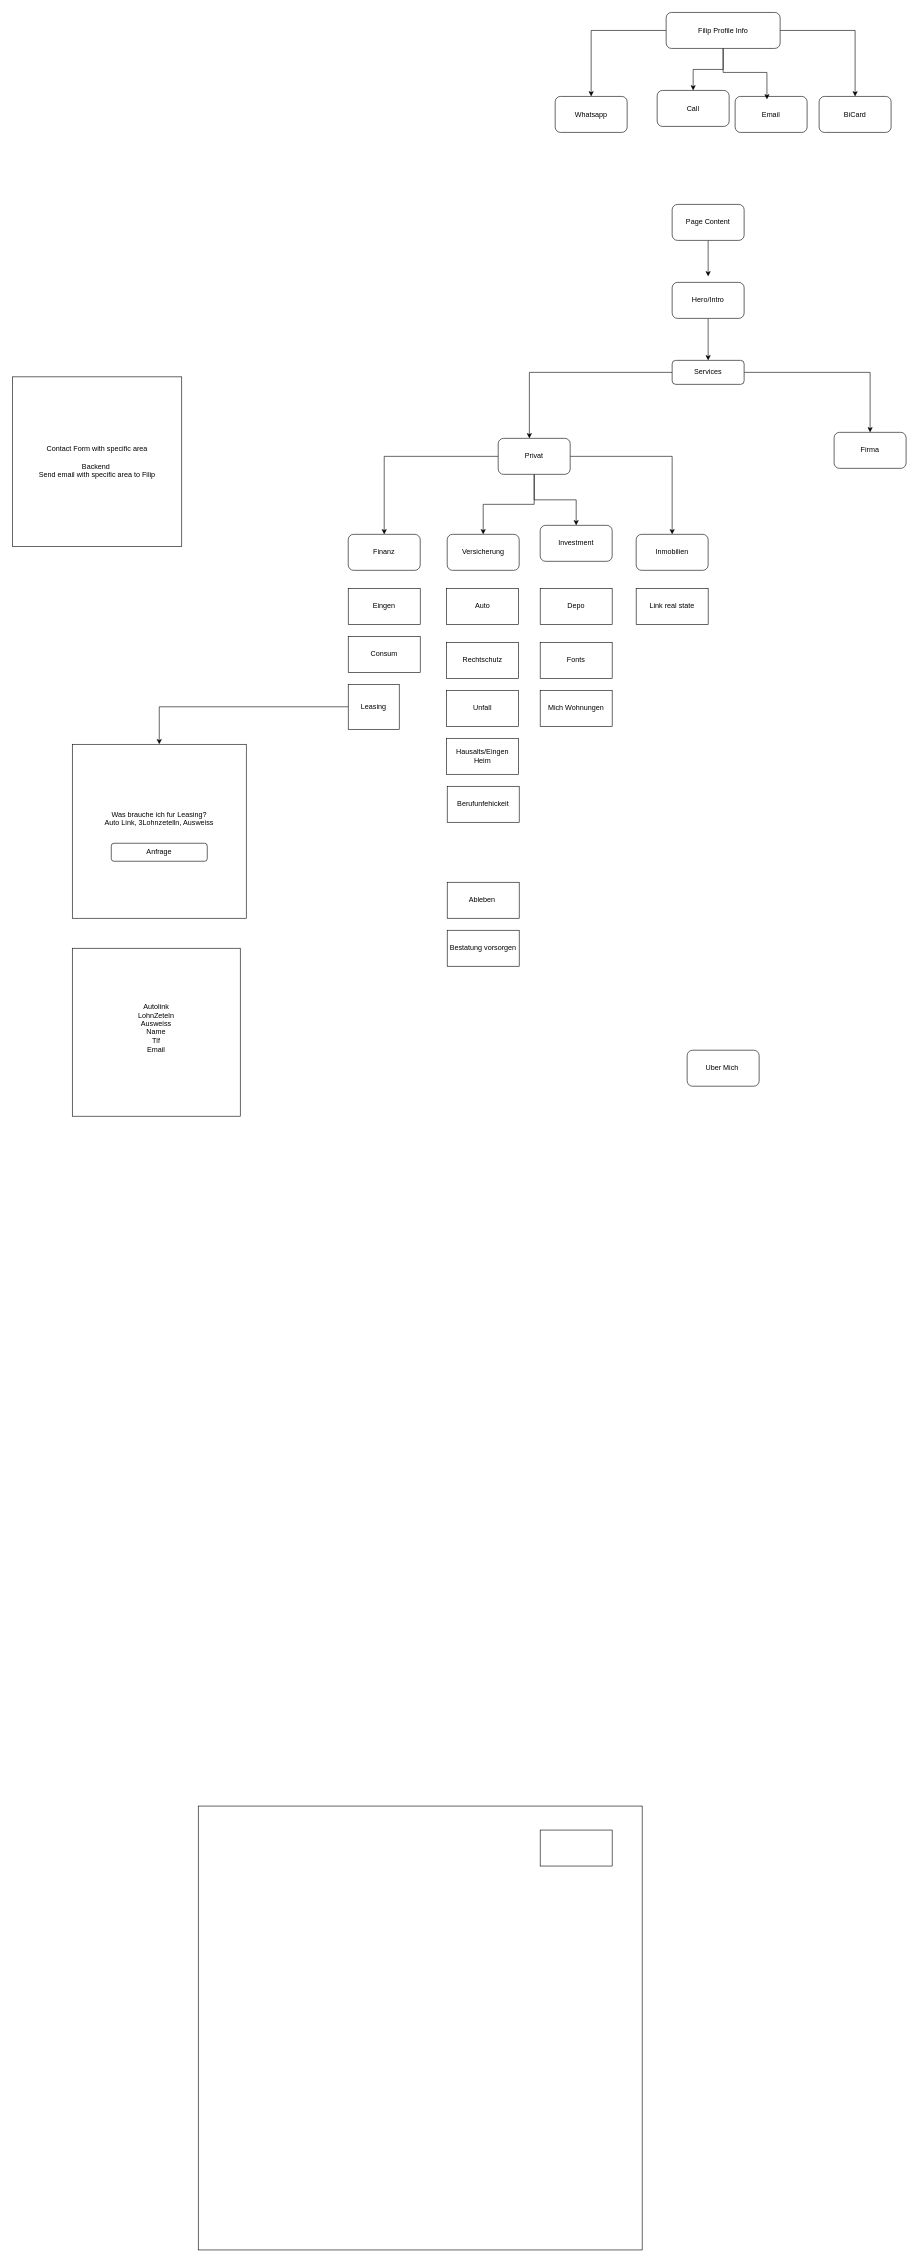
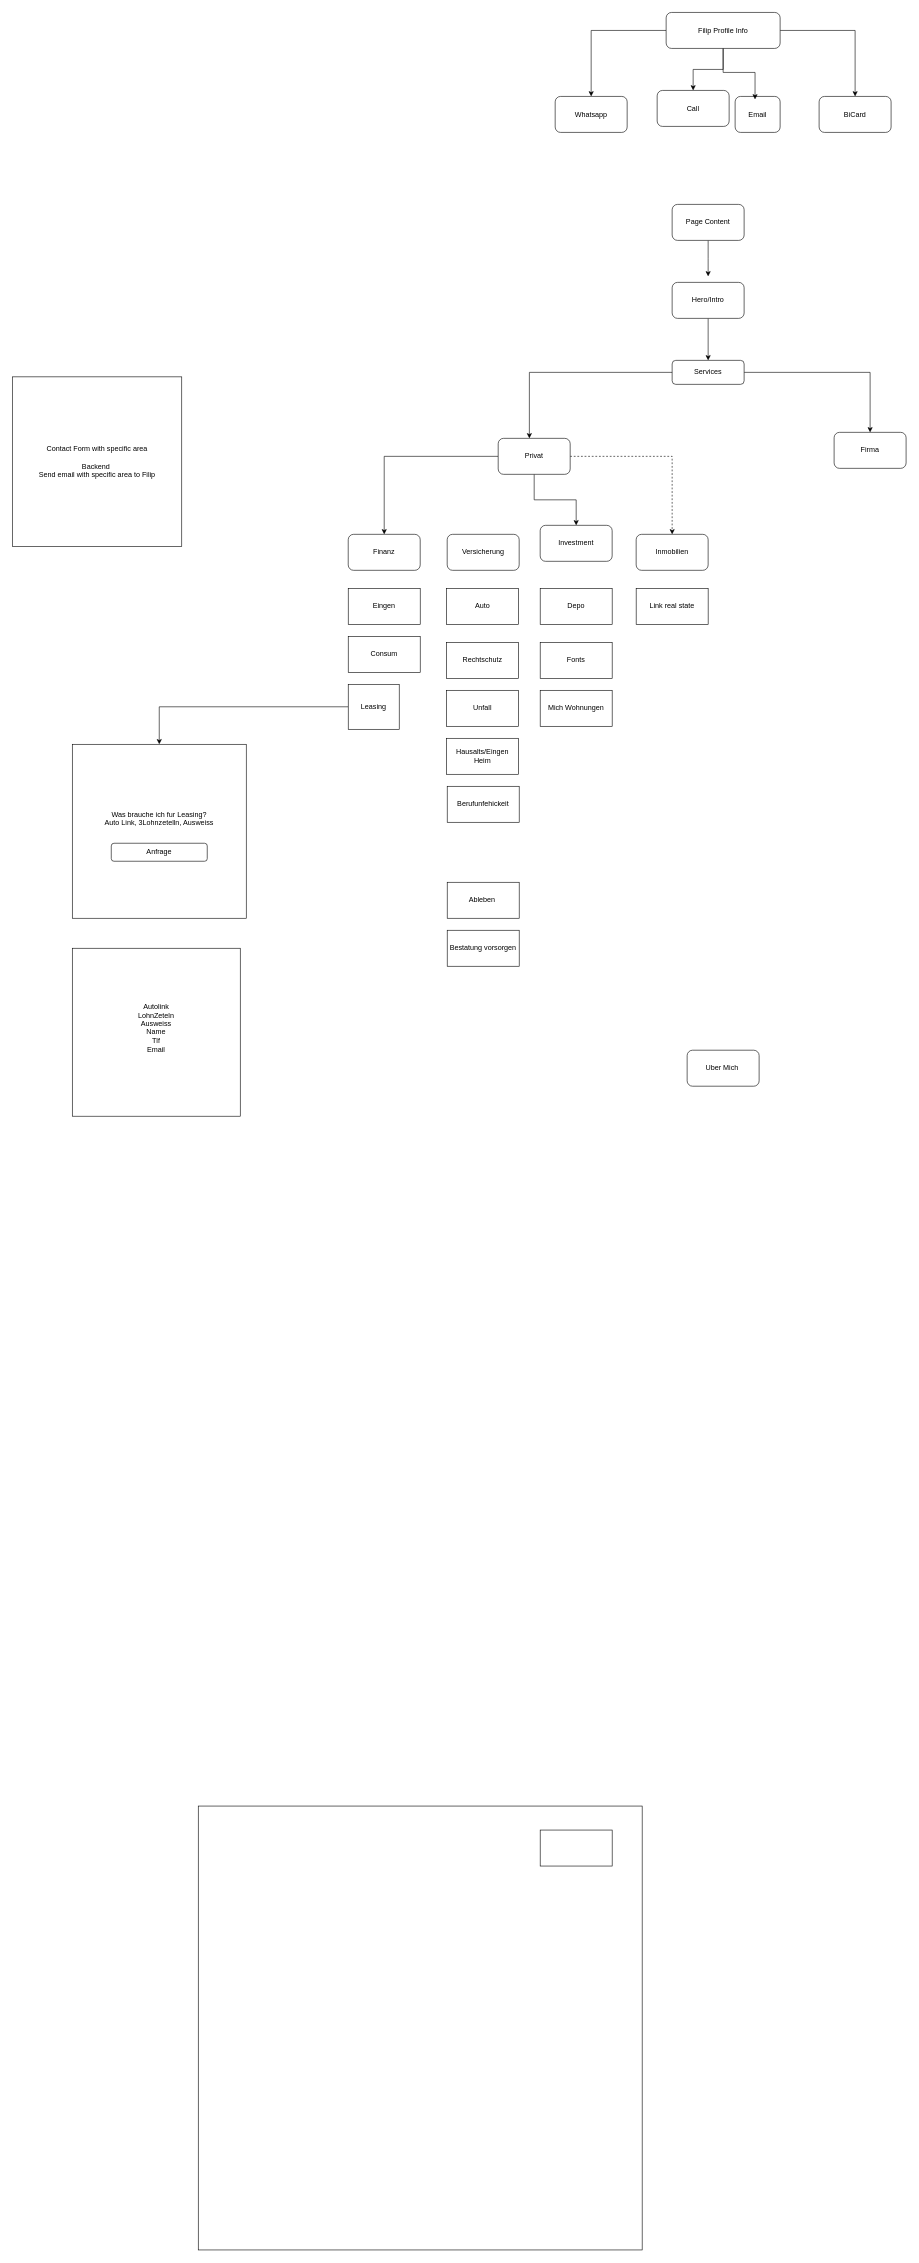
  <mxCell id="0" />
  <mxCell id="1" parent="0" />
  <mxCell id="2" style="edgeStyle=orthogonalEdgeStyle;rounded=0;orthogonalLoop=1;jettySize=auto;html=1;" edge="1" parent="1" source="5" target="6"><mxGeometry relative="1" as="geometry" /></mxCell>
  <mxCell id="3" style="edgeStyle=orthogonalEdgeStyle;rounded=0;orthogonalLoop=1;jettySize=auto;html=1;" edge="1" parent="1" source="5" target="7"><mxGeometry relative="1" as="geometry" /></mxCell>
  <mxCell id="4" style="edgeStyle=orthogonalEdgeStyle;rounded=0;orthogonalLoop=1;jettySize=auto;html=1;entryX=0.5;entryY=0;entryDx=0;entryDy=0;" edge="1" parent="1" source="5" target="9"><mxGeometry relative="1" as="geometry" /></mxCell>
  <mxCell id="5" value="Filip Profile Info" style="rounded=1;whiteSpace=wrap;html=1;" vertex="1" parent="1"><mxGeometry x="1110" y="20" width="190" height="60" as="geometry" /></mxCell>
  <mxCell id="6" value="Whatsapp" style="rounded=1;whiteSpace=wrap;html=1;" vertex="1" parent="1"><mxGeometry x="925" y="160" width="120" height="60" as="geometry" /></mxCell>
  <mxCell id="7" value="Call" style="rounded=1;whiteSpace=wrap;html=1;" vertex="1" parent="1"><mxGeometry x="1095" y="150" width="120" height="60" as="geometry" /></mxCell>
- <mxCell id="8" value="Email" style="rounded=1;whiteSpace=wrap;html=1;" vertex="1" parent="1"><mxGeometry x="1225" y="160" width="120" height="60" as="geometry" /></mxCell>
+ <mxCell id="8" value="Email" style="rounded=1;whiteSpace=wrap;html=1;" vertex="1" parent="1"><mxGeometry x="1225" y="160" width="75" height="60" as="geometry" /></mxCell>
  <mxCell id="9" value="BiCard" style="rounded=1;whiteSpace=wrap;html=1;" vertex="1" parent="1"><mxGeometry x="1365" y="160" width="120" height="60" as="geometry" /></mxCell>
  <mxCell id="10" style="edgeStyle=orthogonalEdgeStyle;rounded=0;orthogonalLoop=1;jettySize=auto;html=1;entryX=0.442;entryY=0.083;entryDx=0;entryDy=0;entryPerimeter=0;" edge="1" parent="1" source="5" target="8"><mxGeometry relative="1" as="geometry" /></mxCell>
  <mxCell id="11" style="edgeStyle=orthogonalEdgeStyle;rounded=0;orthogonalLoop=1;jettySize=auto;html=1;" edge="1" parent="1" source="12"><mxGeometry relative="1" as="geometry"><mxPoint x="1180" y="460" as="targetPoint" /></mxGeometry></mxCell>
  <mxCell id="12" value="Page Content" style="rounded=1;whiteSpace=wrap;html=1;" vertex="1" parent="1"><mxGeometry x="1120" y="340" width="120" height="60" as="geometry" /></mxCell>
  <mxCell id="13" style="edgeStyle=orthogonalEdgeStyle;rounded=0;orthogonalLoop=1;jettySize=auto;html=1;" edge="1" parent="1" source="14" target="38"><mxGeometry relative="1" as="geometry" /></mxCell>
  <mxCell id="14" value="Services" style="rounded=1;whiteSpace=wrap;html=1;" vertex="1" parent="1"><mxGeometry x="1120" y="600" width="120" height="40" as="geometry" /></mxCell>
  <mxCell id="15" value="Finanz" style="rounded=1;whiteSpace=wrap;html=1;" vertex="1" parent="1"><mxGeometry x="580" y="890" width="120" height="60" as="geometry" /></mxCell>
  <mxCell id="16" value="Versicherung" style="rounded=1;whiteSpace=wrap;html=1;" vertex="1" parent="1"><mxGeometry x="745" y="890" width="120" height="60" as="geometry" /></mxCell>
  <mxCell id="17" value="Investment" style="rounded=1;whiteSpace=wrap;html=1;" vertex="1" parent="1"><mxGeometry x="900" y="875" width="120" height="60" as="geometry" /></mxCell>
  <mxCell id="18" value="Inmobilien" style="rounded=1;whiteSpace=wrap;html=1;" vertex="1" parent="1"><mxGeometry x="1060" y="890" width="120" height="60" as="geometry" /></mxCell>
  <mxCell id="19" style="edgeStyle=orthogonalEdgeStyle;rounded=0;orthogonalLoop=1;jettySize=auto;html=1;entryX=0.5;entryY=0;entryDx=0;entryDy=0;" edge="1" parent="1" source="20" target="14"><mxGeometry relative="1" as="geometry" /></mxCell>
  <mxCell id="20" value="Hero/Intro" style="rounded=1;whiteSpace=wrap;html=1;" vertex="1" parent="1"><mxGeometry x="1120" y="470" width="120" height="60" as="geometry" /></mxCell>
  <mxCell id="21" value="Uber Mich&amp;nbsp;" style="rounded=1;whiteSpace=wrap;html=1;" vertex="1" parent="1"><mxGeometry x="1145" y="1750" width="120" height="60" as="geometry" /></mxCell>
  <mxCell id="22" value="Eingen" style="rounded=0;whiteSpace=wrap;html=1;" vertex="1" parent="1"><mxGeometry x="580" y="980" width="120" height="60" as="geometry" /></mxCell>
  <mxCell id="23" value="Consum" style="rounded=0;whiteSpace=wrap;html=1;" vertex="1" parent="1"><mxGeometry x="580" y="1060" width="120" height="60" as="geometry" /></mxCell>
  <mxCell id="24" style="edgeStyle=orthogonalEdgeStyle;rounded=0;orthogonalLoop=1;jettySize=auto;html=1;" edge="1" parent="1" source="25" target="45"><mxGeometry relative="1" as="geometry" /></mxCell>
  <mxCell id="25" value="Leasing" style="rounded=0;whiteSpace=wrap;html=1;" vertex="1" parent="1"><mxGeometry x="580" y="1140" width="85" height="75" as="geometry" /></mxCell>
  <mxCell id="26" value="Auto" style="rounded=0;whiteSpace=wrap;html=1;" vertex="1" parent="1"><mxGeometry x="744" y="980" width="120" height="60" as="geometry" /></mxCell>
  <mxCell id="27" value="Rechtschutz" style="rounded=0;whiteSpace=wrap;html=1;" vertex="1" parent="1"><mxGeometry x="744" y="1070" width="120" height="60" as="geometry" /></mxCell>
  <mxCell id="28" value="Unfall" style="rounded=0;whiteSpace=wrap;html=1;" vertex="1" parent="1"><mxGeometry x="744" y="1150" width="120" height="60" as="geometry" /></mxCell>
  <mxCell id="29" value="Berufunfehickeit" style="rounded=0;whiteSpace=wrap;html=1;" vertex="1" parent="1"><mxGeometry x="745" y="1310" width="120" height="60" as="geometry" /></mxCell>
  <mxCell id="30" value="Ableben&amp;nbsp;" style="rounded=0;whiteSpace=wrap;html=1;" vertex="1" parent="1"><mxGeometry x="745" y="1470" width="120" height="60" as="geometry" /></mxCell>
  <mxCell id="31" value="Bestatung vorsorgen" style="rounded=0;whiteSpace=wrap;html=1;" vertex="1" parent="1"><mxGeometry x="745" y="1550" width="120" height="60" as="geometry" /></mxCell>
  <mxCell id="32" value="Hausalts/Eingen Heim" style="rounded=0;whiteSpace=wrap;html=1;" vertex="1" parent="1"><mxGeometry x="744" y="1230" width="120" height="60" as="geometry" /></mxCell>
  <mxCell id="33" style="edgeStyle=orthogonalEdgeStyle;rounded=0;orthogonalLoop=1;jettySize=auto;html=1;entryX=0.5;entryY=0;entryDx=0;entryDy=0;" edge="1" parent="1" source="37" target="15"><mxGeometry relative="1" as="geometry" /></mxCell>
- <mxCell id="34" style="edgeStyle=orthogonalEdgeStyle;rounded=0;orthogonalLoop=1;jettySize=auto;html=1;" edge="1" parent="1" source="37" target="18"><mxGeometry relative="1" as="geometry" /></mxCell>
- <mxCell id="35" style="edgeStyle=orthogonalEdgeStyle;rounded=0;orthogonalLoop=1;jettySize=auto;html=1;entryX=0.5;entryY=0;entryDx=0;entryDy=0;" edge="1" parent="1" source="37" target="16"><mxGeometry relative="1" as="geometry" /></mxCell>
+ <mxCell id="34" style="edgeStyle=orthogonalEdgeStyle;rounded=0;orthogonalLoop=1;jettySize=auto;html=1;dashed=1;" edge="1" parent="1" source="37" target="18"><mxGeometry relative="1" as="geometry" /></mxCell>
  <mxCell id="36" style="edgeStyle=orthogonalEdgeStyle;rounded=0;orthogonalLoop=1;jettySize=auto;html=1;entryX=0.5;entryY=0;entryDx=0;entryDy=0;" edge="1" parent="1" source="37" target="17"><mxGeometry relative="1" as="geometry" /></mxCell>
  <mxCell id="37" value="Privat" style="rounded=1;whiteSpace=wrap;html=1;" vertex="1" parent="1"><mxGeometry x="830" y="730" width="120" height="60" as="geometry" /></mxCell>
  <mxCell id="38" value="Firma" style="rounded=1;whiteSpace=wrap;html=1;" vertex="1" parent="1"><mxGeometry x="1390" y="720" width="120" height="60" as="geometry" /></mxCell>
  <mxCell id="39" style="edgeStyle=orthogonalEdgeStyle;rounded=0;orthogonalLoop=1;jettySize=auto;html=1;entryX=0.433;entryY=0;entryDx=0;entryDy=0;entryPerimeter=0;" edge="1" parent="1" source="14" target="37"><mxGeometry relative="1" as="geometry" /></mxCell>
  <mxCell id="40" value="Depo" style="rounded=0;whiteSpace=wrap;html=1;" vertex="1" parent="1"><mxGeometry x="900" y="980" width="120" height="60" as="geometry" /></mxCell>
  <mxCell id="41" value="Fonts" style="rounded=0;whiteSpace=wrap;html=1;" vertex="1" parent="1"><mxGeometry x="900" y="1070" width="120" height="60" as="geometry" /></mxCell>
  <mxCell id="42" value="Mich Wohnungen" style="rounded=0;whiteSpace=wrap;html=1;" vertex="1" parent="1"><mxGeometry x="900" y="1150" width="120" height="60" as="geometry" /></mxCell>
  <mxCell id="43" value="Link real state" style="rounded=0;whiteSpace=wrap;html=1;" vertex="1" parent="1"><mxGeometry x="1060" y="980" width="120" height="60" as="geometry" /></mxCell>
  <mxCell id="44" value="Contact Form with specific area&lt;div&gt;&lt;br&gt;&lt;/div&gt;&lt;div&gt;Backend&amp;nbsp;&lt;/div&gt;&lt;div&gt;Send email with specific area to Filip&lt;/div&gt;" style="whiteSpace=wrap;html=1;aspect=fixed;" vertex="1" parent="1"><mxGeometry x="20" y="627.5" width="282.5" height="282.5" as="geometry" /></mxCell>
  <mxCell id="45" value="Was brauche ich fur Leasing?&lt;div&gt;Auto Link, 3Lohnzetelln, Ausweiss&lt;/div&gt;&lt;div&gt;&lt;span style=&quot;background-color: transparent; color: light-dark(rgb(0, 0, 0), rgb(255, 255, 255));&quot;&gt;&amp;nbsp;&amp;nbsp;&lt;/span&gt;&lt;/div&gt;&lt;div&gt;&lt;br&gt;&lt;div&gt;&lt;br&gt;&lt;/div&gt;&lt;/div&gt;" style="whiteSpace=wrap;html=1;aspect=fixed;" vertex="1" parent="1"><mxGeometry x="120" y="1240" width="290" height="290" as="geometry" /></mxCell>
  <mxCell id="46" value="Anfrage" style="rounded=1;whiteSpace=wrap;html=1;" vertex="1" parent="1"><mxGeometry x="185" y="1405" width="160" height="30" as="geometry" /></mxCell>
  <mxCell id="47" value="Autolink&lt;div&gt;LohnZeteln&lt;/div&gt;&lt;div&gt;Ausweiss&lt;/div&gt;&lt;div&gt;Name&lt;/div&gt;&lt;div&gt;Tlf&lt;/div&gt;&lt;div&gt;Email&lt;/div&gt;&lt;div&gt;&lt;br&gt;&lt;/div&gt;" style="whiteSpace=wrap;html=1;aspect=fixed;" vertex="1" parent="1"><mxGeometry x="120" y="1580" width="280" height="280" as="geometry" /></mxCell>
  <mxCell id="48" value="" style="whiteSpace=wrap;html=1;aspect=fixed;" vertex="1" parent="1"><mxGeometry x="330" y="3010" width="740" height="740" as="geometry" /></mxCell>
  <mxCell id="49" value="" style="rounded=0;whiteSpace=wrap;html=1;" vertex="1" parent="1"><mxGeometry x="900" y="3050" width="120" height="60" as="geometry" /></mxCell>
